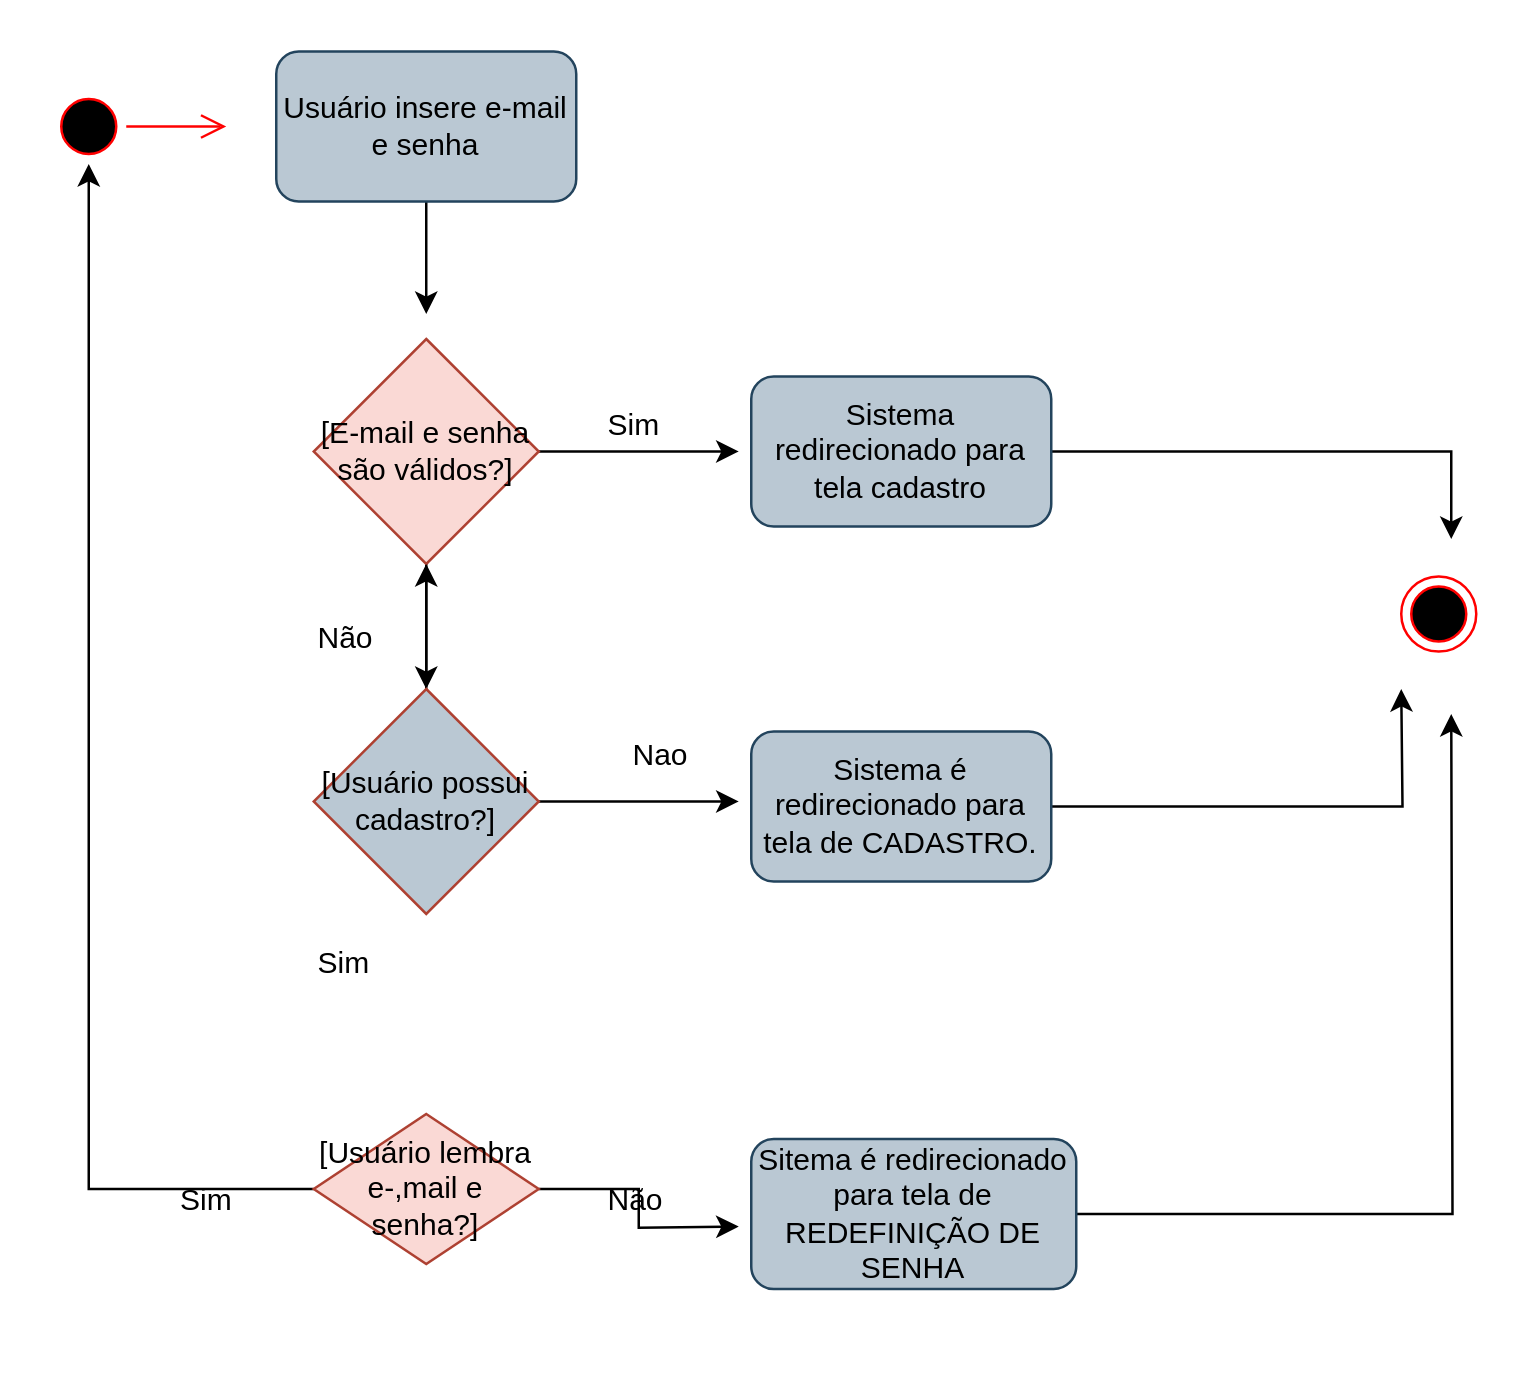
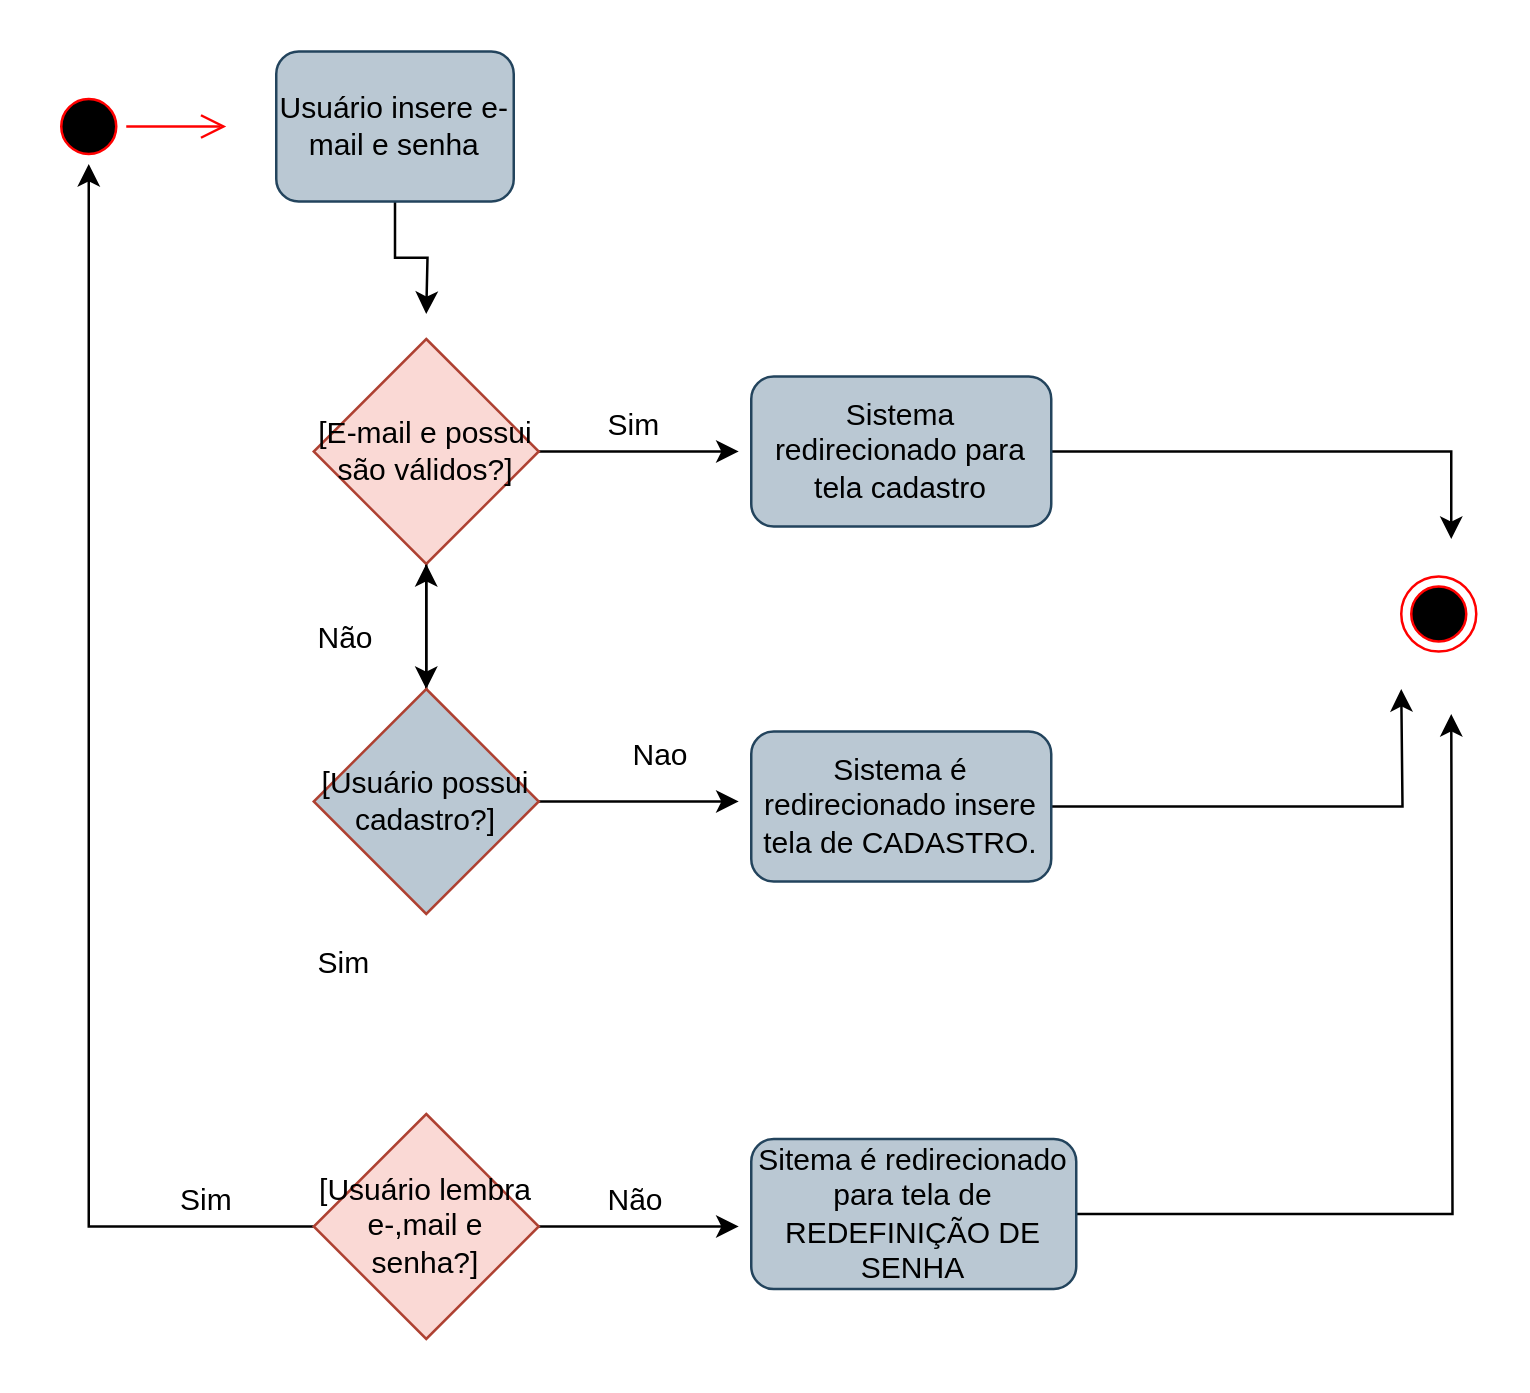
  <mxCell id="0" />
  <mxCell id="1" parent="0" />
  <mxCell id="2" value="" style="ellipse;html=1;shape=startState;fillColor=#000000;strokeColor=#ff0000;" vertex="1" parent="1"><mxGeometry x="20" y="35" width="30" height="30" as="geometry" /></mxCell>
  <mxCell id="3" value="" style="edgeStyle=orthogonalEdgeStyle;html=1;verticalAlign=bottom;endArrow=open;endSize=8;strokeColor=#ff0000;" edge="1" source="2" parent="1"><mxGeometry relative="1" as="geometry"><mxPoint x="90" y="50" as="targetPoint" /></mxGeometry></mxCell>
  <mxCell id="4" value="" style="edgeStyle=orthogonalEdgeStyle;rounded=0;orthogonalLoop=1;jettySize=auto;html=1;" edge="1" parent="1" source="5"><mxGeometry relative="1" as="geometry"><mxPoint x="170" y="125" as="targetPoint" /></mxGeometry></mxCell>
- <mxCell id="5" value="Usuário insere e-mail e senha" style="rounded=1;whiteSpace=wrap;html=1;fillColor=#bac8d3;strokeColor=#23445d;" vertex="1" parent="1"><mxGeometry x="110" y="20" width="120" height="60" as="geometry" /></mxCell>
+ <mxCell id="5" value="Usuário insere e-mail e senha" style="rounded=1;whiteSpace=wrap;html=1;fillColor=#bac8d3;strokeColor=#23445d;" vertex="1" parent="1"><mxGeometry x="110" y="20" width="95" height="60" as="geometry" /></mxCell>
  <mxCell id="6" value="" style="edgeStyle=orthogonalEdgeStyle;rounded=0;orthogonalLoop=1;jettySize=auto;html=1;" edge="1" parent="1" source="8"><mxGeometry relative="1" as="geometry"><mxPoint x="295" y="180" as="targetPoint" /><Array as="points"><mxPoint x="240" y="180" /><mxPoint x="240" y="180" /></Array></mxGeometry></mxCell>
  <mxCell id="7" value="" style="edgeStyle=orthogonalEdgeStyle;rounded=0;orthogonalLoop=1;jettySize=auto;html=1;" edge="1" parent="1" source="8"><mxGeometry relative="1" as="geometry"><mxPoint x="170" y="275" as="targetPoint" /></mxGeometry></mxCell>
- <mxCell id="8" value="[E-mail e senha são válidos?]" style="rhombus;whiteSpace=wrap;html=1;fillColor=#fad9d5;strokeColor=#ae4132;" vertex="1" parent="1"><mxGeometry x="125" y="135" width="90" height="90" as="geometry" /></mxCell>
+ <mxCell id="8" value="[E-mail e possui são válidos?]" style="rhombus;whiteSpace=wrap;html=1;fillColor=#fad9d5;strokeColor=#ae4132;" vertex="1" parent="1"><mxGeometry x="125" y="135" width="90" height="90" as="geometry" /></mxCell>
  <mxCell id="9" value="Sim" style="text;html=1;resizable=0;points=[];autosize=1;align=left;verticalAlign=top;spacingTop=-4;" vertex="1" parent="1"><mxGeometry x="241" y="160" width="40" height="20" as="geometry" /></mxCell>
  <mxCell id="10" value="Não&lt;br&gt;&lt;br&gt;" style="text;html=1;resizable=0;points=[];autosize=1;align=left;verticalAlign=top;spacingTop=-4;" vertex="1" parent="1"><mxGeometry x="125" y="245" width="40" height="30" as="geometry" /></mxCell>
  <mxCell id="11" value="" style="edgeStyle=orthogonalEdgeStyle;rounded=0;orthogonalLoop=1;jettySize=auto;html=1;" edge="1" parent="1" source="12"><mxGeometry relative="1" as="geometry"><mxPoint x="580" y="215" as="targetPoint" /><Array as="points"><mxPoint x="580" y="180" /></Array></mxGeometry></mxCell>
  <mxCell id="12" value="Sistema redirecionado para tela cadastro" style="rounded=1;whiteSpace=wrap;html=1;fillColor=#bac8d3;strokeColor=#23445d;" vertex="1" parent="1"><mxGeometry x="300" y="150" width="120" height="60" as="geometry" /></mxCell>
  <mxCell id="13" value="" style="edgeStyle=orthogonalEdgeStyle;rounded=0;orthogonalLoop=1;jettySize=auto;html=1;" edge="1" parent="1" source="15"><mxGeometry relative="1" as="geometry"><mxPoint x="295" y="320" as="targetPoint" /></mxGeometry></mxCell>
  <mxCell id="14" value="" style="edgeStyle=orthogonalEdgeStyle;rounded=0;orthogonalLoop=1;jettySize=auto;html=1;" edge="1" parent="1" source="15" target="8"><mxGeometry relative="1" as="geometry" /></mxCell>
  <mxCell id="15" value="[Usuário possui cadastro?]" style="rhombus;whiteSpace=wrap;html=1;fillColor=#bac8d3;strokeColor=#ae4132;" vertex="1" parent="1"><mxGeometry x="125" y="275" width="90" height="90" as="geometry" /></mxCell>
  <mxCell id="16" value="" style="edgeStyle=orthogonalEdgeStyle;rounded=0;orthogonalLoop=1;jettySize=auto;html=1;" edge="1" parent="1" source="18"><mxGeometry relative="1" as="geometry"><mxPoint x="295" y="490" as="targetPoint" /></mxGeometry></mxCell>
  <mxCell id="17" value="" style="edgeStyle=orthogonalEdgeStyle;rounded=0;orthogonalLoop=1;jettySize=auto;html=1;entryX=0.5;entryY=1;entryDx=0;entryDy=0;" edge="1" parent="1" source="18" target="2"><mxGeometry relative="1" as="geometry"><mxPoint x="45" y="490" as="targetPoint" /></mxGeometry></mxCell>
- <mxCell id="18" value="[Usuário lembra e-,mail e senha?]" style="rhombus;whiteSpace=wrap;html=1;fillColor=#fad9d5;strokeColor=#ae4132;" vertex="1" parent="1"><mxGeometry x="125" y="445" width="90" height="60" as="geometry" /></mxCell>
+ <mxCell id="18" value="[Usuário lembra e-,mail e senha?]" style="rhombus;whiteSpace=wrap;html=1;fillColor=#fad9d5;strokeColor=#ae4132;" vertex="1" parent="1"><mxGeometry x="125" y="445" width="90" height="90" as="geometry" /></mxCell>
  <mxCell id="19" value="Sim" style="text;html=1;resizable=0;points=[];autosize=1;align=left;verticalAlign=top;spacingTop=-4;" vertex="1" parent="1"><mxGeometry x="125" y="375" width="40" height="20" as="geometry" /></mxCell>
  <mxCell id="20" value="Nao&lt;br&gt;&lt;br&gt;" style="text;html=1;resizable=0;points=[];autosize=1;align=left;verticalAlign=top;spacingTop=-4;" vertex="1" parent="1"><mxGeometry x="251" y="292" width="40" height="30" as="geometry" /></mxCell>
  <mxCell id="21" value="" style="edgeStyle=orthogonalEdgeStyle;rounded=0;orthogonalLoop=1;jettySize=auto;html=1;" edge="1" parent="1" source="22"><mxGeometry relative="1" as="geometry"><mxPoint x="560" y="275" as="targetPoint" /></mxGeometry></mxCell>
- <mxCell id="22" value="Sistema é redirecionado para tela de CADASTRO." style="rounded=1;whiteSpace=wrap;html=1;fillColor=#bac8d3;strokeColor=#23445d;" vertex="1" parent="1"><mxGeometry x="300" y="292" width="120" height="60" as="geometry" /></mxCell>
+ <mxCell id="22" value="Sistema é redirecionado insere tela de CADASTRO." style="rounded=1;whiteSpace=wrap;html=1;fillColor=#bac8d3;strokeColor=#23445d;" vertex="1" parent="1"><mxGeometry x="300" y="292" width="120" height="60" as="geometry" /></mxCell>
  <mxCell id="23" value="" style="ellipse;html=1;shape=endState;fillColor=#000000;strokeColor=#ff0000;" vertex="1" parent="1"><mxGeometry x="560" y="230" width="30" height="30" as="geometry" /></mxCell>
  <mxCell id="24" value="Sim" style="text;html=1;resizable=0;points=[];autosize=1;align=left;verticalAlign=top;spacingTop=-4;" vertex="1" parent="1"><mxGeometry x="70" y="470" width="40" height="20" as="geometry" /></mxCell>
  <mxCell id="25" value="Não&lt;br&gt;&lt;br&gt;" style="text;html=1;resizable=0;points=[];autosize=1;align=left;verticalAlign=top;spacingTop=-4;" vertex="1" parent="1"><mxGeometry x="241" y="470" width="40" height="30" as="geometry" /></mxCell>
  <mxCell id="26" value="" style="edgeStyle=orthogonalEdgeStyle;rounded=0;orthogonalLoop=1;jettySize=auto;html=1;" edge="1" parent="1" source="27"><mxGeometry relative="1" as="geometry"><mxPoint x="580" y="285" as="targetPoint" /></mxGeometry></mxCell>
  <mxCell id="27" value="Sitema é redirecionado para tela de REDEFINIÇÃO DE SENHA" style="rounded=1;whiteSpace=wrap;html=1;fillColor=#bac8d3;strokeColor=#23445d;" vertex="1" parent="1"><mxGeometry x="300" y="455" width="130" height="60" as="geometry" /></mxCell>
